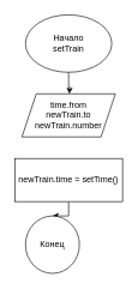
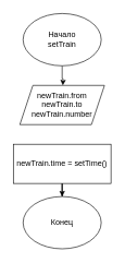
  <mxCell id="0" />
  <mxCell id="1" parent="0" />
  <mxCell id="2" style="edgeStyle=orthogonalEdgeStyle;rounded=0;orthogonalLoop=1;jettySize=auto;html=1;" parent="1" source="3" edge="1"><mxGeometry relative="1" as="geometry"><mxPoint x="96" y="130" as="targetPoint" /></mxGeometry></mxCell>
  <mxCell id="3" value="Начало&lt;br&gt;setTrain" style="ellipse;whiteSpace=wrap;html=1;" parent="1" vertex="1"><mxGeometry x="35" y="20" width="120" height="80" as="geometry" /></mxCell>
- <mxCell id="4" value="time.from&lt;br&gt;newTrain.to&lt;br&gt;newTrain.number" style="shape=parallelogram;perimeter=parallelogramPerimeter;whiteSpace=wrap;html=1;fixedSize=1;" parent="1" vertex="1"><mxGeometry x="30" y="130" width="130" height="60" as="geometry" /></mxCell>
+ <mxCell id="4" value="newTrain.from&lt;br&gt;newTrain.to&lt;br&gt;newTrain.number" style="shape=parallelogram;perimeter=parallelogramPerimeter;whiteSpace=wrap;html=1;fixedSize=1;" parent="1" vertex="1"><mxGeometry x="30" y="130" width="130" height="60" as="geometry" /></mxCell>
  <mxCell id="5" style="edgeStyle=orthogonalEdgeStyle;rounded=0;orthogonalLoop=1;jettySize=auto;html=1;" parent="1" source="6" target="7" edge="1"><mxGeometry relative="1" as="geometry" /></mxCell>
  <mxCell id="6" value="newTrain.time = setTime()" style="rounded=0;whiteSpace=wrap;html=1;" parent="1" vertex="1"><mxGeometry x="20" y="220" width="150" height="60" as="geometry" /></mxCell>
- <mxCell id="7" value="Конец" style="ellipse;whiteSpace=wrap;html=1;" parent="1" vertex="1"><mxGeometry x="35" y="300" width="75" height="80" as="geometry" /></mxCell>
+ <mxCell id="7" value="Конец" style="ellipse;whiteSpace=wrap;html=1;" parent="1" vertex="1"><mxGeometry x="35" y="300" width="120" height="80" as="geometry" /></mxCell>
